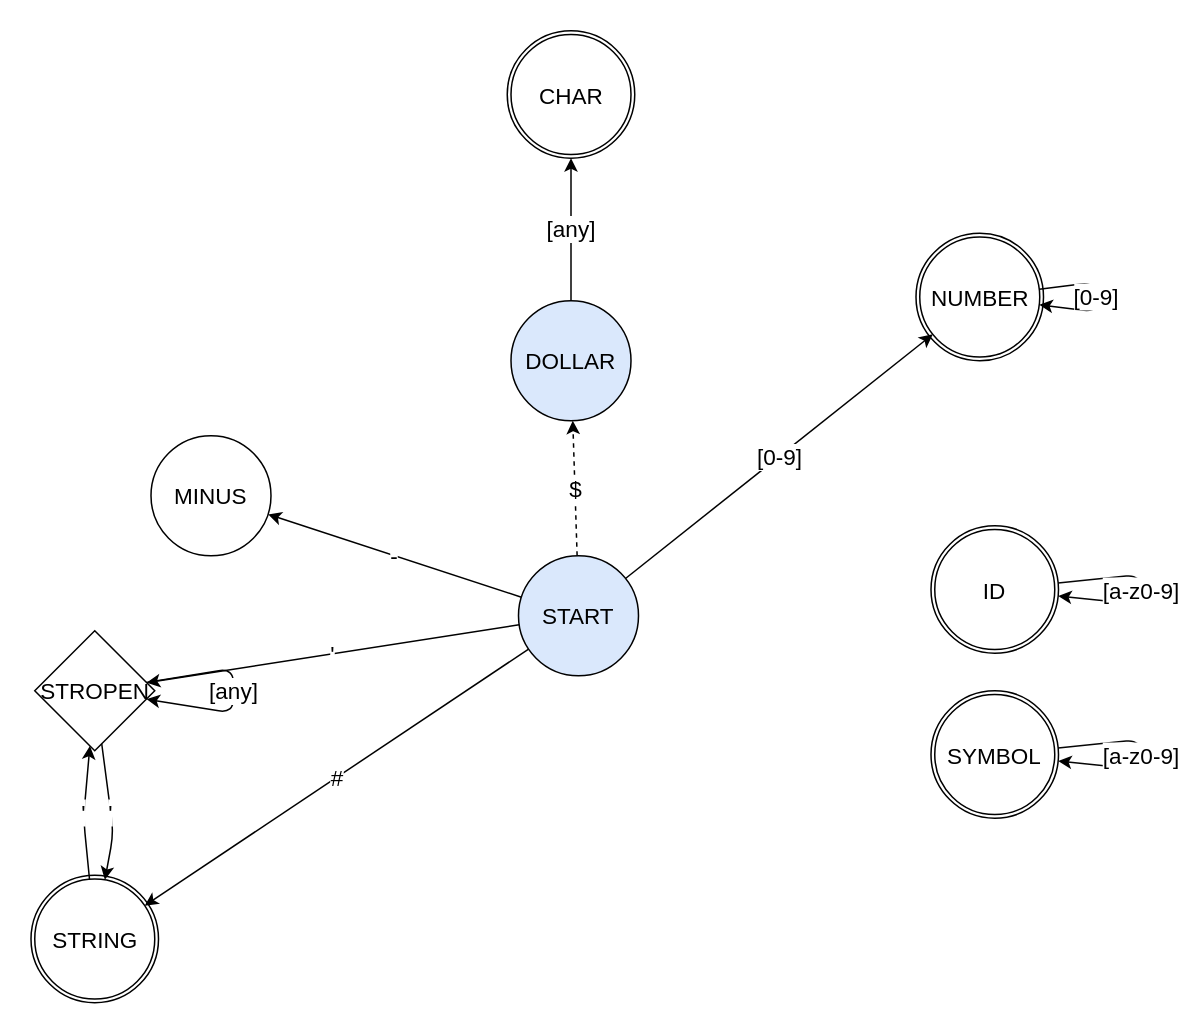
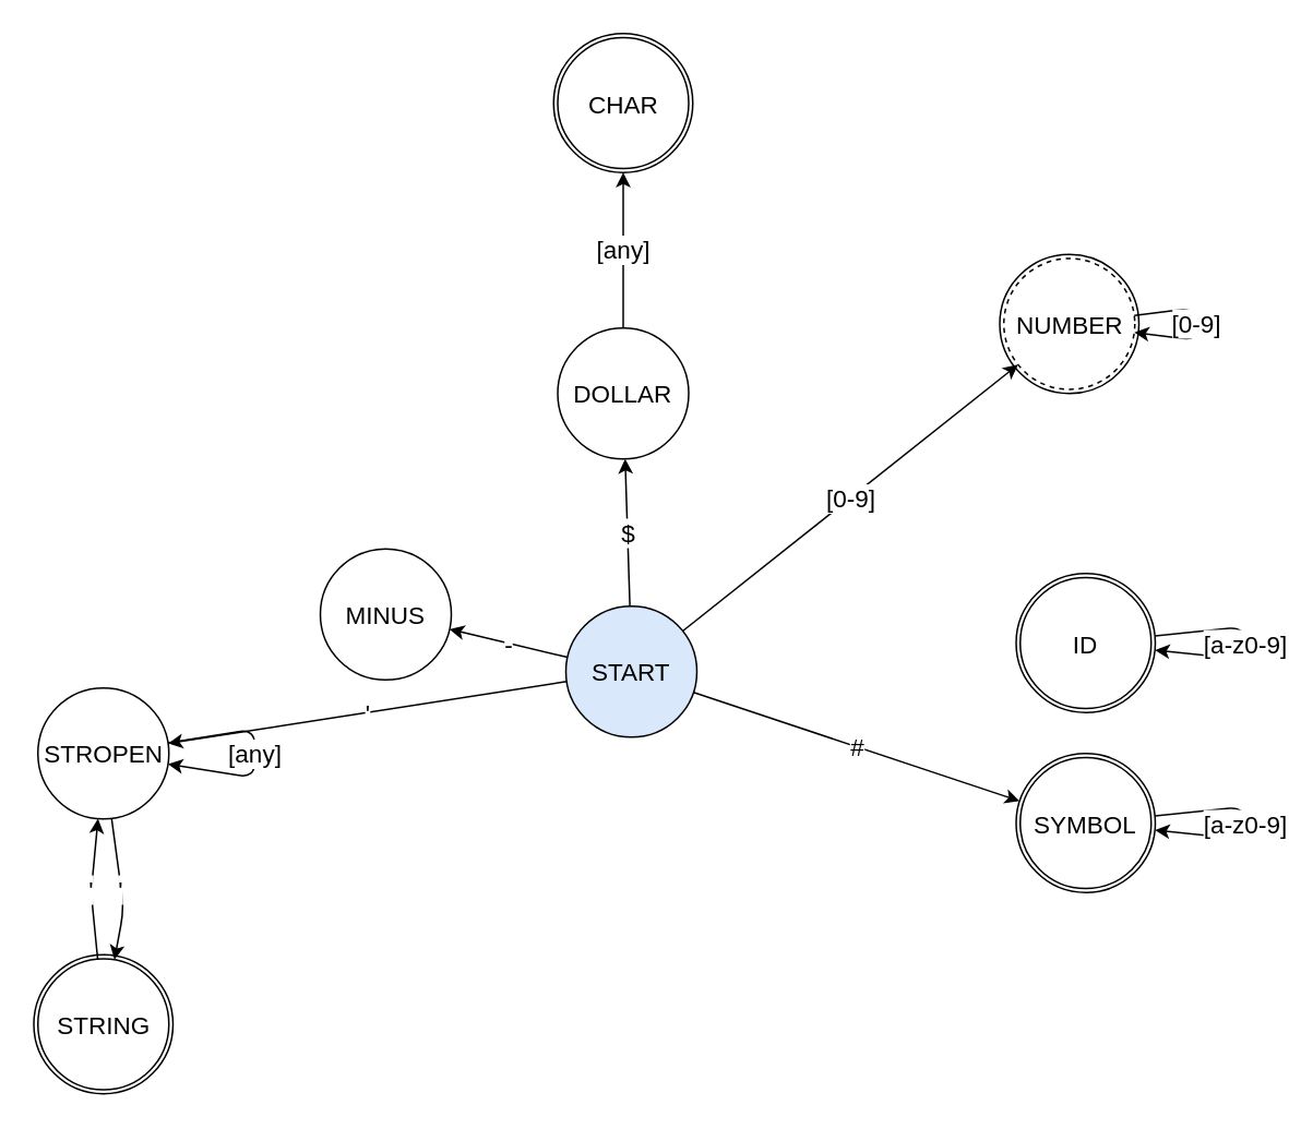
  <mxCell id="0" />
  <mxCell id="1" parent="0" />
- <mxCell id="2" value="$" style="edgeStyle=none;html=1;labelBorderColor=none;spacing=2;spacingTop=0;fontSize=15;dashed=1;" parent="1" source="7" target="9" edge="1"><mxGeometry relative="1" as="geometry" /></mxCell>
+ <mxCell id="2" value="$" style="edgeStyle=none;html=1;labelBorderColor=none;spacing=2;spacingTop=0;fontSize=15;" parent="1" source="7" target="9" edge="1"><mxGeometry relative="1" as="geometry" /></mxCell>
  <mxCell id="3" value="-" style="edgeStyle=none;shape=connector;rounded=1;sketch=0;jumpStyle=none;html=1;shadow=0;labelBackgroundColor=default;labelBorderColor=none;fontFamily=Helvetica;fontSize=15;fontColor=default;endArrow=classic;startSize=6;sourcePerimeterSpacing=0;strokeColor=default;jumpSize=12;" parent="1" source="7" target="17" edge="1"><mxGeometry relative="1" as="geometry" /></mxCell>
  <mxCell id="4" value="[0-9]" style="edgeStyle=none;shape=connector;rounded=1;sketch=0;jumpStyle=none;html=1;shadow=0;labelBackgroundColor=default;labelBorderColor=none;fontFamily=Helvetica;fontSize=15;fontColor=default;endArrow=classic;startSize=6;sourcePerimeterSpacing=0;strokeColor=default;" parent="1" source="7" target="19" edge="1"><mxGeometry relative="1" as="geometry" /></mxCell>
  <mxCell id="5" value="'" style="edgeStyle=none;shape=connector;rounded=1;sketch=0;jumpStyle=none;jumpSize=12;html=1;shadow=0;labelBackgroundColor=default;labelBorderColor=none;fontFamily=Helvetica;fontSize=15;fontColor=default;endArrow=classic;startSize=6;sourcePerimeterSpacing=0;strokeColor=default;" parent="1" source="7" target="27" edge="1"><mxGeometry relative="1" as="geometry" /></mxCell>
- <mxCell id="6" value="#" style="edgeStyle=none;html=1;fontSize=15;" parent="1" source="7" target="30" edge="1"><mxGeometry relative="1" as="geometry" /></mxCell>
+ <mxCell id="6" value="#" style="edgeStyle=none;html=1;fontSize=15;" parent="1" source="7" target="24" edge="1"><mxGeometry relative="1" as="geometry" /></mxCell>
  <mxCell id="7" value="START" style="ellipse;whiteSpace=wrap;html=1;aspect=fixed;fontSize=15;fillColor=#dae8fc;" parent="1" vertex="1"><mxGeometry x="345" y="370" width="80" height="80" as="geometry" /></mxCell>
  <mxCell id="8" value="[any]" style="edgeStyle=none;shape=connector;rounded=1;html=1;labelBackgroundColor=default;fontFamily=Helvetica;fontSize=15;fontColor=default;endArrow=classic;strokeColor=default;" parent="1" source="9" target="12" edge="1"><mxGeometry relative="1" as="geometry" /></mxCell>
- <mxCell id="9" value="&lt;font style=&quot;font-size: 15px&quot;&gt;DOLLAR&lt;/font&gt;" style="ellipse;whiteSpace=wrap;html=1;aspect=fixed;fillColor=#dae8fc;" parent="1" vertex="1"><mxGeometry x="340" y="200" width="80" height="80" as="geometry" /></mxCell>
+ <mxCell id="9" value="&lt;font style=&quot;font-size: 15px&quot;&gt;DOLLAR&lt;/font&gt;" style="ellipse;whiteSpace=wrap;html=1;aspect=fixed;" parent="1" vertex="1"><mxGeometry x="340" y="200" width="80" height="80" as="geometry" /></mxCell>
  <mxCell id="10" value="" style="group;fontFamily=Helvetica;fontSize=15;fontColor=default;strokeColor=none;fillColor=default;html=1;" parent="1" vertex="1" connectable="0"><mxGeometry x="337.5" y="20" width="85" height="85" as="geometry" /></mxCell>
  <mxCell id="11" value="" style="ellipse;whiteSpace=wrap;html=1;aspect=fixed;fillColor=default;gradientColor=none;fontFamily=Helvetica;fontSize=15;fontColor=default;strokeColor=default;" parent="10" vertex="1"><mxGeometry x="2.5" y="2.5" width="80" height="80" as="geometry" /></mxCell>
  <mxCell id="12" value="CHAR" style="ellipse;whiteSpace=wrap;html=1;aspect=fixed;fillColor=none;gradientColor=none;fontFamily=Helvetica;fontSize=15;fontColor=default;strokeColor=default;" parent="10" vertex="1"><mxGeometry width="85" height="85" as="geometry" /></mxCell>
  <mxCell id="13" value="" style="group;fontFamily=Helvetica;fontSize=15;fontColor=default;strokeColor=none;fillColor=none;html=1;imageAspect=1;absoluteArcSize=0;autosize=0;" parent="1" vertex="1" connectable="0"><mxGeometry x="620" y="350" width="85" height="85" as="geometry" /></mxCell>
  <mxCell id="14" value="" style="ellipse;whiteSpace=wrap;html=1;aspect=fixed;fillColor=default;gradientColor=none;fontFamily=Helvetica;fontSize=15;fontColor=default;strokeColor=default;" parent="13" vertex="1"><mxGeometry x="2.5" y="2.5" width="80" height="80" as="geometry" /></mxCell>
  <mxCell id="15" value="ID" style="ellipse;whiteSpace=wrap;html=1;aspect=fixed;fillColor=none;gradientColor=none;fontFamily=Helvetica;fontSize=15;fontColor=default;strokeColor=default;" parent="13" vertex="1"><mxGeometry width="85" height="85" as="geometry" /></mxCell>
  <mxCell id="16" value="[a-z0-9]" style="edgeStyle=none;shape=connector;html=1;labelBackgroundColor=default;labelBorderColor=none;fontFamily=Helvetica;fontSize=15;fontColor=default;endArrow=classic;strokeColor=default;orthogonalLoop=0;backgroundOutline=0;arcSize=20;fillOpacity=100;strokeOpacity=98;rounded=1;startSize=6;sourcePerimeterSpacing=0;jumpStyle=none;shadow=0;sketch=0;" parent="13" source="15" target="15" edge="1"><mxGeometry relative="1" as="geometry"><Array as="points"><mxPoint x="140" y="43" /></Array></mxGeometry></mxCell>
- <mxCell id="17" value="MINUS" style="ellipse;whiteSpace=wrap;html=1;aspect=fixed;fillColor=default;gradientColor=none;pointerEvents=0;fontFamily=Helvetica;fontSize=15;fontColor=default;" parent="1" vertex="1"><mxGeometry x="100" y="290" width="80" height="80" as="geometry" /></mxCell>
+ <mxCell id="17" value="MINUS" style="ellipse;whiteSpace=wrap;html=1;aspect=fixed;fillColor=default;gradientColor=none;pointerEvents=0;fontFamily=Helvetica;fontSize=15;fontColor=default;" parent="1" vertex="1"><mxGeometry x="195" y="335" width="80" height="80" as="geometry" /></mxCell>
  <mxCell id="18" value="" style="group;pointerEvents=0;fontFamily=Helvetica;fontSize=15;fontColor=default;fillColor=none;gradientColor=none;html=1;" parent="1" vertex="1" connectable="0"><mxGeometry x="610" y="155" width="85" height="85" as="geometry" /></mxCell>
- <mxCell id="19" value="NUMBER" style="ellipse;whiteSpace=wrap;html=1;aspect=fixed;fillColor=default;gradientColor=none;pointerEvents=0;fontFamily=Helvetica;fontSize=15;fontColor=default;" parent="18" vertex="1"><mxGeometry x="2.5" y="2.5" width="80" height="80" as="geometry" /></mxCell>
+ <mxCell id="19" value="NUMBER" style="ellipse;whiteSpace=wrap;html=1;aspect=fixed;fillColor=default;gradientColor=none;pointerEvents=0;fontFamily=Helvetica;fontSize=15;fontColor=default;dashed=1;" parent="18" vertex="1"><mxGeometry x="2.5" y="2.5" width="80" height="80" as="geometry" /></mxCell>
  <mxCell id="20" value="" style="ellipse;whiteSpace=wrap;html=1;aspect=fixed;fillColor=none;gradientColor=none;pointerEvents=0;fontFamily=Helvetica;fontSize=15;fontColor=default;" parent="18" vertex="1"><mxGeometry width="85" height="85" as="geometry" /></mxCell>
  <mxCell id="21" value="[0-9]" style="edgeStyle=none;shape=connector;rounded=1;sketch=0;jumpStyle=none;html=1;shadow=0;labelBackgroundColor=default;labelBorderColor=none;fontFamily=Helvetica;fontSize=15;fontColor=default;endArrow=classic;startSize=6;sourcePerimeterSpacing=0;strokeColor=default;" parent="18" source="19" target="19" edge="1"><mxGeometry relative="1" as="geometry"><Array as="points"><mxPoint x="120" y="43" /></Array></mxGeometry></mxCell>
  <mxCell id="22" value="" style="group;fontFamily=Helvetica;fontSize=15;fontColor=default;strokeColor=none;fillColor=none;html=1;imageAspect=1;absoluteArcSize=0;autosize=0;" parent="1" vertex="1" connectable="0"><mxGeometry x="620" y="460" width="85" height="85" as="geometry" /></mxCell>
  <mxCell id="23" value="" style="ellipse;whiteSpace=wrap;html=1;aspect=fixed;fillColor=default;gradientColor=none;fontFamily=Helvetica;fontSize=15;fontColor=default;strokeColor=default;" parent="22" vertex="1"><mxGeometry x="2.5" y="2.5" width="80" height="80" as="geometry" /></mxCell>
  <mxCell id="24" value="SYMBOL" style="ellipse;whiteSpace=wrap;html=1;aspect=fixed;fillColor=none;gradientColor=none;fontFamily=Helvetica;fontSize=15;fontColor=default;strokeColor=default;" parent="22" vertex="1"><mxGeometry width="85" height="85" as="geometry" /></mxCell>
  <mxCell id="25" value="[a-z0-9]" style="edgeStyle=none;shape=connector;html=1;labelBackgroundColor=default;labelBorderColor=none;fontFamily=Helvetica;fontSize=15;fontColor=default;endArrow=classic;strokeColor=default;orthogonalLoop=0;backgroundOutline=0;arcSize=20;fillOpacity=100;strokeOpacity=98;rounded=1;startSize=6;sourcePerimeterSpacing=0;jumpStyle=none;shadow=0;sketch=0;" parent="22" source="24" target="24" edge="1"><mxGeometry relative="1" as="geometry"><Array as="points"><mxPoint x="140" y="43" /></Array></mxGeometry></mxCell>
  <mxCell id="26" value="" style="group" parent="1" vertex="1" connectable="0"><mxGeometry x="20" y="420" width="135" height="248.0" as="geometry" /></mxCell>
- <mxCell id="27" value="STROPEN" style="rhombus;whiteSpace=wrap;html=1;aspect=fixed;fillColor=default;gradientColor=none;pointerEvents=0;fontFamily=Helvetica;fontSize=15;fontColor=default;" parent="26" vertex="1"><mxGeometry x="2.5" width="80" height="80" as="geometry" /></mxCell>
+ <mxCell id="27" value="STROPEN" style="ellipse;whiteSpace=wrap;html=1;aspect=fixed;fillColor=default;gradientColor=none;pointerEvents=0;fontFamily=Helvetica;fontSize=15;fontColor=default;" parent="26" vertex="1"><mxGeometry x="2.5" width="80" height="80" as="geometry" /></mxCell>
  <mxCell id="28" value="[any]" style="edgeStyle=none;shape=connector;rounded=1;sketch=0;jumpStyle=none;jumpSize=12;html=1;shadow=0;labelBackgroundColor=default;labelBorderColor=none;fontFamily=Helvetica;fontSize=15;fontColor=default;endArrow=classic;startSize=6;sourcePerimeterSpacing=0;strokeColor=default;" parent="26" source="27" target="27" edge="1"><mxGeometry relative="1" as="geometry"><Array as="points"><mxPoint x="135" y="55.0" /></Array></mxGeometry></mxCell>
  <mxCell id="29" value="" style="group;pointerEvents=0;fontFamily=Helvetica;fontSize=15;fontColor=default;fillColor=none;gradientColor=none;html=1;" parent="26" vertex="1" connectable="0"><mxGeometry y="163.0" width="85" height="85" as="geometry" /></mxCell>
  <mxCell id="30" value="STRING" style="ellipse;whiteSpace=wrap;html=1;aspect=fixed;fillColor=default;gradientColor=none;pointerEvents=0;fontFamily=Helvetica;fontSize=15;fontColor=default;" parent="29" vertex="1"><mxGeometry x="2.5" y="2.5" width="80" height="80" as="geometry" /></mxCell>
  <mxCell id="31" value="" style="ellipse;whiteSpace=wrap;html=1;aspect=fixed;fillColor=none;gradientColor=none;pointerEvents=0;fontFamily=Helvetica;fontSize=15;fontColor=default;" parent="29" vertex="1"><mxGeometry width="85" height="85" as="geometry" /></mxCell>
  <mxCell id="32" value="'" style="edgeStyle=none;shape=connector;rounded=1;sketch=0;jumpStyle=none;jumpSize=12;html=1;shadow=0;labelBackgroundColor=default;labelBorderColor=none;fontFamily=Helvetica;fontSize=15;fontColor=default;endArrow=classic;startSize=6;sourcePerimeterSpacing=0;strokeColor=default;" parent="26" source="27" target="30" edge="1"><mxGeometry relative="1" as="geometry"><Array as="points"><mxPoint x="55" y="135.0" /></Array></mxGeometry></mxCell>
  <mxCell id="33" value="'" style="edgeStyle=none;shape=connector;rounded=1;sketch=0;jumpStyle=none;jumpSize=12;html=1;shadow=0;labelBackgroundColor=default;labelBorderColor=none;fontFamily=Helvetica;fontSize=15;fontColor=default;endArrow=classic;startSize=6;sourcePerimeterSpacing=0;strokeColor=default;" parent="26" source="30" target="27" edge="1"><mxGeometry relative="1" as="geometry"><Array as="points"><mxPoint x="35" y="125.0" /></Array></mxGeometry></mxCell>
